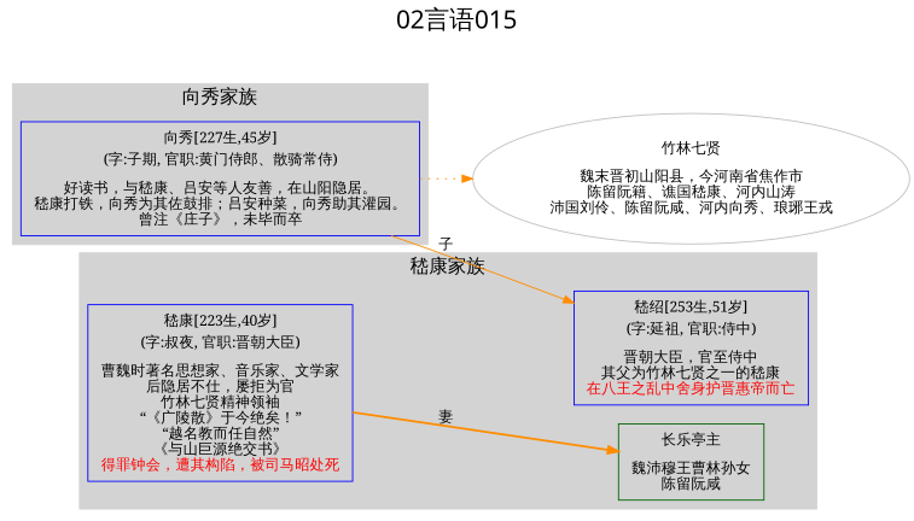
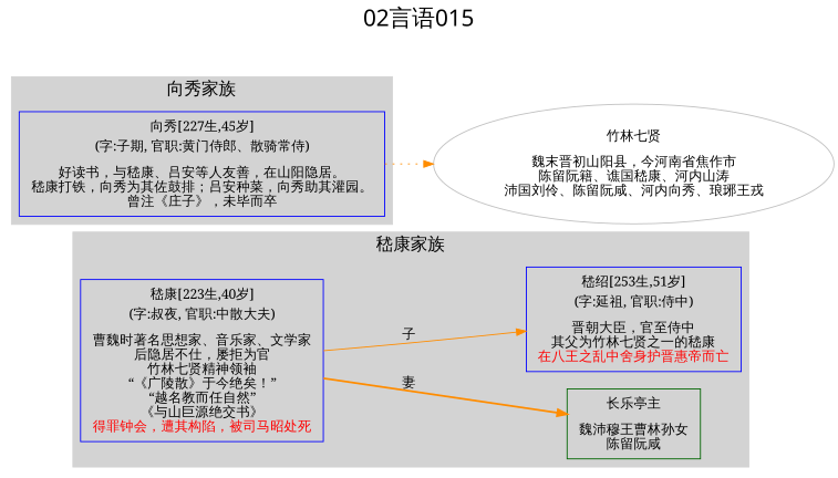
  digraph {
    color=lightgrey
    fontname=SimHei
    fontsize=24
    label="02言语015"
    labelloc=t
    rankdir=LR
    ranksep=0.5
    style=filled
    node [color=blue fontname=SimSun shape=box]
    edge [color=darkorange fontname=SimSun]
    n1 [label=<<table border="0" cellborder="0"><tr><td>向秀[227生,45岁]</td></tr><tr><td>(字:子期, 官职:黄门侍郎、散骑常侍)</td></tr><tr><td></td></tr><tr><td>好读书，与嵇康、吕安等人友善，在山阳隐居。<br/>嵇康打铁，向秀为其佐鼓排；吕安种菜，向秀助其灌园。<br/>曾注《庄子》，未毕而卒<br/></td></tr></table>>]
-   n2 [label=<<table border="0" cellborder="0"><tr><td>嵇康[223生,40岁]</td></tr><tr><td>(字:叔夜, 官职:晋朝大臣)</td></tr><tr><td></td></tr><tr><td>曹魏时著名思想家、音乐家、文学家<br/>后隐居不仕，屡拒为官<br/>竹林七贤精神领袖<br/>“《广陵散》于今绝矣！”<br/>“越名教而任自然”<br/>《与山巨源绝交书》<br/><font color = 'red'>得罪钟会，遭其构陷，被司马昭处死</font></td></tr></table>>]
+   n2 [label=<<table border="0" cellborder="0"><tr><td>嵇康[223生,40岁]</td></tr><tr><td>(字:叔夜, 官职:中散大夫)</td></tr><tr><td></td></tr><tr><td>曹魏时著名思想家、音乐家、文学家<br/>后隐居不仕，屡拒为官<br/>竹林七贤精神领袖<br/>“《广陵散》于今绝矣！”<br/>“越名教而任自然”<br/>《与山巨源绝交书》<br/><font color = 'red'>得罪钟会，遭其构陷，被司马昭处死</font></td></tr></table>>]
    n3 [label=<<table border="0" cellborder="0"><tr><td>嵇绍[253生,51岁]</td></tr><tr><td>(字:延祖, 官职:侍中)</td></tr><tr><td></td></tr><tr><td>晋朝大臣，官至侍中<br/>其父为竹林七贤之一的嵇康<br/><font color = 'red'>在八王之乱中舍身护晋惠帝而亡</font></td></tr></table>>]
    n4 [color=darkgreen label=<<table border="0" cellborder="0"><tr><td>长乐亭主</td></tr><tr><td></td></tr><tr><td>魏沛穆王曹林孙女<br/>陈留阮咸<br/></td></tr></table>>]
    n5 [color=gray label=<<table border="0" cellborder="0"><tr><td>竹林七贤</td></tr><tr><td></td></tr><tr><td>魏末晋初山阳县，今河南省焦作市<br/>陈留阮籍、谯国嵇康、河内山涛<br/>沛国刘伶、陈留阮咸、河内向秀、琅琊王戎<br/></td></tr></table>> shape=ellipse]
    subgraph cluster_1 {
      fontsize=18
      label="向秀家族"
      n1
    }
    subgraph cluster_2 {
      fontsize=18
      label="嵇康家族"
      n2
      n3
      n4
    }
    n1 -> n5 [style=dotted]
-   n1 -> n3 [label="子" style=solid]
+   n2 -> n3 [label="子" style=solid]
    n2 -> n4 [label="妻" style=bold]
  }
